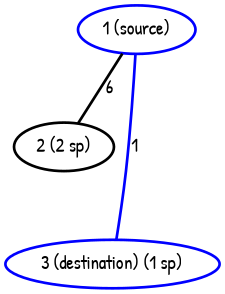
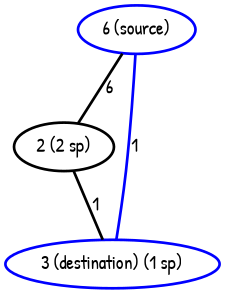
  graph {
    fontname="Patrick Hand"
    node [color=blue fontname="Patrick Hand" penwidth=2.0]
    edge [color=black fontname="Patrick Hand" penwidth=2.0]
-   n1 [label="1 (source)"]
+   n1 [label="6 (source)"]
    n2 [color=black label="2 (2 sp)"]
    n3 [label="3 (destination) (1 sp)"]
    n1 -- n2 [label=6]
    n1 -- n3 [color=blue label=1]
+   n2 -- n3 [label=1]
  }
